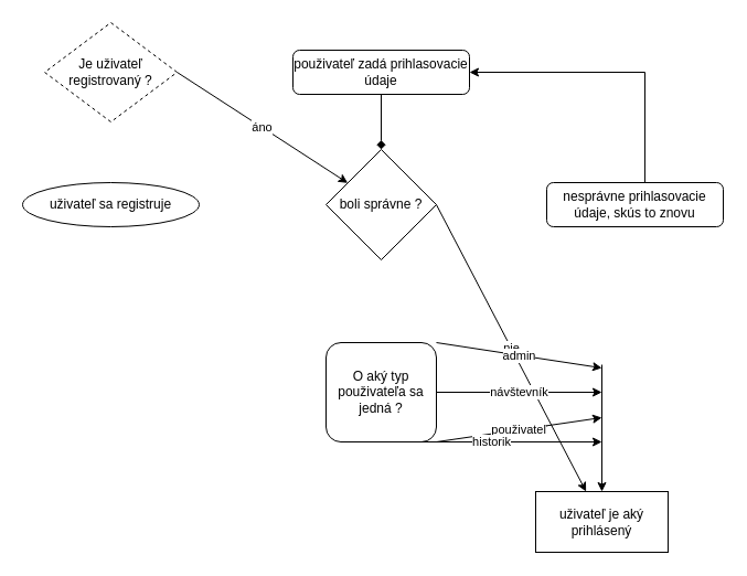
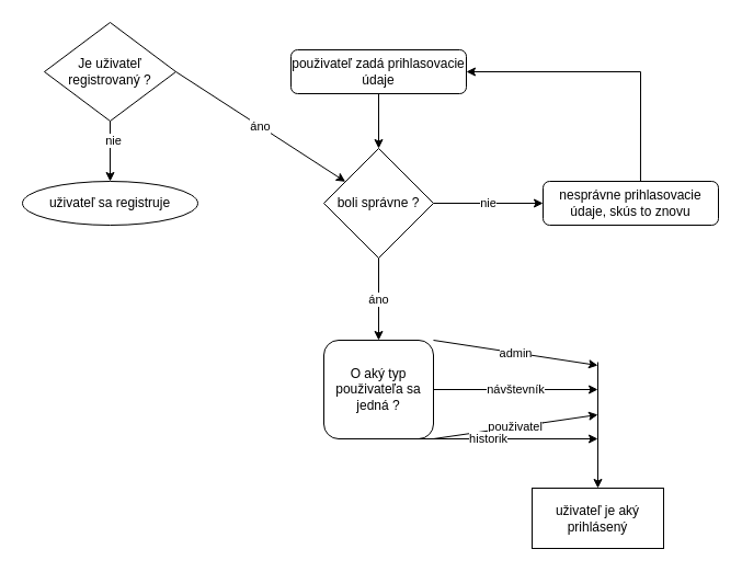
  <mxCell id="0" />
  <mxCell id="1" parent="0" />
- <mxCell id="2" value="Je uživateľ registrovaný ?" style="rhombus;whiteSpace=wrap;html=1;dashed=1;" parent="1" vertex="1"><mxGeometry x="40" y="20" width="120" height="90" as="geometry" /></mxCell>
+ <mxCell id="2" value="Je uživateľ registrovaný ?" style="rhombus;whiteSpace=wrap;html=1;" parent="1" vertex="1"><mxGeometry x="40" y="20" width="120" height="90" as="geometry" /></mxCell>
  <mxCell id="3" value="áno" style="endArrow=classic;html=1;rounded=0;exitX=1;exitY=0.5;exitDx=0;exitDy=0;" parent="1" source="2" target="8" edge="1"><mxGeometry width="50" height="50" relative="1" as="geometry"><mxPoint x="335" y="150" as="sourcePoint" /><mxPoint x="255" y="65" as="targetPoint" /></mxGeometry></mxCell>
+ <mxCell id="4" value="" style="endArrow=classic;html=1;rounded=0;exitX=0.5;exitY=1;exitDx=0;exitDy=0;entryX=0.5;entryY=0;entryDx=0;entryDy=0;" parent="1" source="2" target="6" edge="1"><mxGeometry width="50" height="50" relative="1" as="geometry"><mxPoint x="335" y="150" as="sourcePoint" /><mxPoint x="100" y="160" as="targetPoint" /></mxGeometry></mxCell>
+ <mxCell id="5" value="nie" style="edgeLabel;html=1;align=center;verticalAlign=middle;resizable=0;points=[];" parent="4" vertex="1" connectable="0"><mxGeometry x="-0.4" y="2" relative="1" as="geometry"><mxPoint as="offset" /></mxGeometry></mxCell>
  <mxCell id="6" value="uživateľ sa registruje" style="ellipse;whiteSpace=wrap;html=1;fontSize=12;glass=0;strokeWidth=1;shadow=0;" parent="1" vertex="1"><mxGeometry x="20" y="165" width="160" height="40" as="geometry" /></mxCell>
  <mxCell id="7" value="použivateľ zadá prihlasovacie údaje" style="rounded=1;whiteSpace=wrap;html=1;fontSize=12;glass=0;strokeWidth=1;shadow=0;" parent="1" vertex="1"><mxGeometry x="265" y="45" width="160" height="40" as="geometry" /></mxCell>
  <mxCell id="8" value="boli správne ?" style="rhombus;whiteSpace=wrap;html=1;" parent="1" vertex="1"><mxGeometry x="295" y="135" width="100" height="100" as="geometry" /></mxCell>
- <mxCell id="9" value="" style="endArrow=diamond;html=1;rounded=0;exitX=0.5;exitY=1;exitDx=0;exitDy=0;entryX=0.5;entryY=0;entryDx=0;entryDy=0;" parent="1" source="7" target="8" edge="1"><mxGeometry width="50" height="50" relative="1" as="geometry"><mxPoint x="405" y="150" as="sourcePoint" /><mxPoint x="455" y="100" as="targetPoint" /></mxGeometry></mxCell>
- <mxCell id="10" value="nie" style="endArrow=classic;html=1;rounded=0;exitX=1;exitY=0.5;exitDx=0;exitDy=0;" parent="1" source="8" target="19" edge="1"><mxGeometry width="50" height="50" relative="1" as="geometry"><mxPoint x="405" y="150" as="sourcePoint" /><mxPoint x="485" y="185" as="targetPoint" /></mxGeometry></mxCell>
+ <mxCell id="9" value="" style="endArrow=classic;html=1;rounded=0;exitX=0.5;exitY=1;exitDx=0;exitDy=0;entryX=0.5;entryY=0;entryDx=0;entryDy=0;" parent="1" source="7" target="8" edge="1"><mxGeometry width="50" height="50" relative="1" as="geometry"><mxPoint x="405" y="150" as="sourcePoint" /><mxPoint x="455" y="100" as="targetPoint" /></mxGeometry></mxCell>
+ <mxCell id="10" value="nie" style="endArrow=classic;html=1;rounded=0;exitX=1;exitY=0.5;exitDx=0;exitDy=0;entryX=0;entryY=0.5;entryDx=0;entryDy=0;" parent="1" source="8" target="12" edge="1"><mxGeometry width="50" height="50" relative="1" as="geometry"><mxPoint x="405" y="150" as="sourcePoint" /><mxPoint x="485" y="185" as="targetPoint" /></mxGeometry></mxCell>
+ <mxCell id="11" value="áno" style="endArrow=classic;html=1;rounded=0;exitX=0.5;exitY=1;exitDx=0;exitDy=0;entryX=0.5;entryY=0;entryDx=0;entryDy=0;" parent="1" source="8" target="14" edge="1"><mxGeometry width="50" height="50" relative="1" as="geometry"><mxPoint x="405" y="150" as="sourcePoint" /><mxPoint x="345" y="300" as="targetPoint" /><Array as="points"><mxPoint x="345" y="270" /></Array></mxGeometry></mxCell>
  <mxCell id="12" value="nesprávne prihlasovacie údaje, skús to znovu" style="rounded=1;whiteSpace=wrap;html=1;fontSize=12;glass=0;strokeWidth=1;shadow=0;" parent="1" vertex="1"><mxGeometry x="495" y="165" width="160" height="40" as="geometry" /></mxCell>
  <mxCell id="13" value="" style="endArrow=classic;html=1;rounded=0;exitX=0.556;exitY=0;exitDx=0;exitDy=0;exitPerimeter=0;entryX=1;entryY=0.5;entryDx=0;entryDy=0;" parent="1" source="12" target="7" edge="1"><mxGeometry width="50" height="50" relative="1" as="geometry"><mxPoint x="405" y="150" as="sourcePoint" /><mxPoint x="455" y="100" as="targetPoint" /><Array as="points"><mxPoint x="584" y="65" /></Array></mxGeometry></mxCell>
  <mxCell id="14" value="O aký typ použivateľa sa jedná ?" style="whiteSpace=wrap;html=1;rounded=1;" parent="1" vertex="1"><mxGeometry x="295" y="310" width="100" height="90" as="geometry" /></mxCell>
  <mxCell id="15" value="návštevník" style="endArrow=classic;html=1;rounded=0;exitX=1;exitY=0.5;exitDx=0;exitDy=0;" parent="1" source="14" edge="1"><mxGeometry width="50" height="50" relative="1" as="geometry"><mxPoint x="405" y="300" as="sourcePoint" /><mxPoint x="545" y="355" as="targetPoint" /></mxGeometry></mxCell>
  <mxCell id="16" value="použivateľ" style="endArrow=classic;html=1;rounded=0;exitX=1;exitY=1;exitDx=0;exitDy=0;" parent="1" source="14" edge="1"><mxGeometry width="50" height="50" relative="1" as="geometry"><mxPoint x="405" y="300" as="sourcePoint" /><mxPoint x="545" y="378" as="targetPoint" /></mxGeometry></mxCell>
  <mxCell id="17" value="historik" style="endArrow=classic;html=1;rounded=0;exitX=0.5;exitY=1;exitDx=0;exitDy=0;" parent="1" source="14" edge="1"><mxGeometry width="50" height="50" relative="1" as="geometry"><mxPoint x="345" y="410" as="sourcePoint" /><mxPoint x="545" y="400" as="targetPoint" /></mxGeometry></mxCell>
  <mxCell id="18" value="admin" style="endArrow=classic;html=1;rounded=0;exitX=1;exitY=0;exitDx=0;exitDy=0;" parent="1" source="14" edge="1"><mxGeometry width="50" height="50" relative="1" as="geometry"><mxPoint x="305" y="420" as="sourcePoint" /><mxPoint x="545" y="333" as="targetPoint" /></mxGeometry></mxCell>
  <mxCell id="19" value="uživateľ je aký prihlásený" style="rounded=0;whiteSpace=wrap;html=1;" parent="1" vertex="1"><mxGeometry x="485" y="445" width="120" height="55" as="geometry" /></mxCell>
  <mxCell id="20" value="" style="endArrow=classic;html=1;rounded=0;entryX=0.5;entryY=0;entryDx=0;entryDy=0;" parent="1" target="19" edge="1"><mxGeometry width="50" height="50" relative="1" as="geometry"><mxPoint x="545" y="330" as="sourcePoint" /><mxPoint x="455" y="240" as="targetPoint" /></mxGeometry></mxCell>
